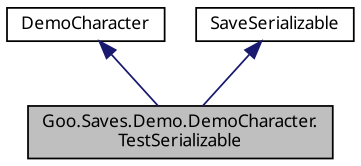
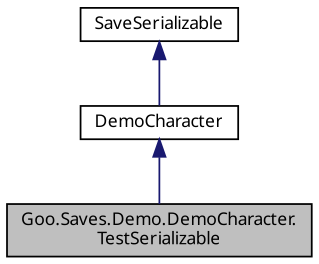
  digraph {
    node [color=black fillcolor=white fontname=Calibrii fontsize=10 shape=record style=filled]
    edge [color=midnightblue dir=back fontname=Calibrii fontsize=10 labelfontname=Calibrii labelfontsize=10 style=solid]
    n1 [fillcolor=grey75 fontcolor=black height=0.2 label="Goo.Saves.Demo.DemoCharacter.\lTestSerializable" width=0.4]
    n2 [height=0.2 label=DemoCharacter width=0.4]
    n3 [height=0.2 label=SaveSerializable width=0.4]
    n2 -> n1
-   n3 -> n1
+   n3 -> n2
  }
